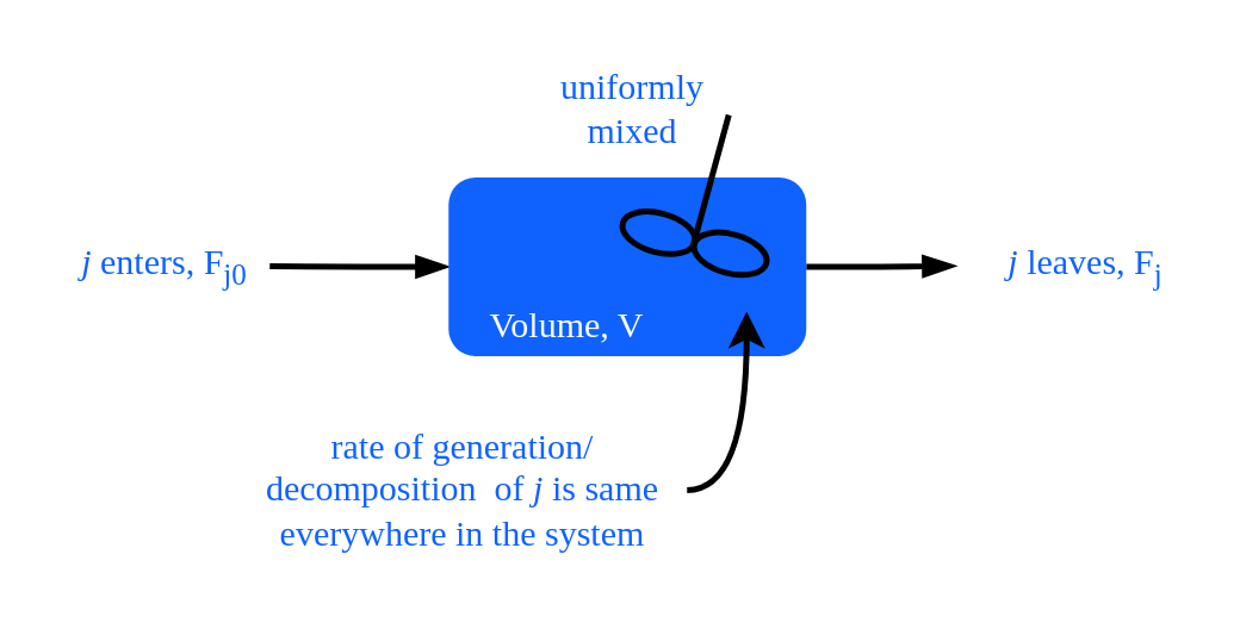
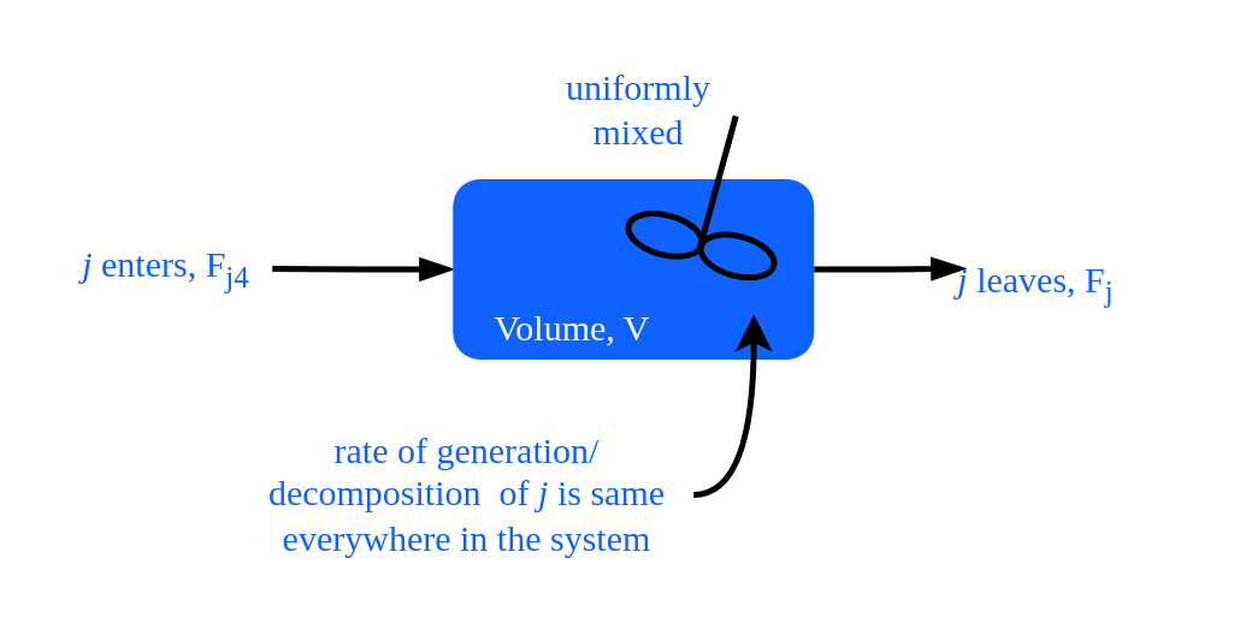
  <mxCell id="0" />
  <mxCell id="1" parent="0" />
  <mxCell id="2" value="" style="group" vertex="1" connectable="0" parent="1"><mxGeometry x="20" y="20" width="373.5" height="169" as="geometry" /></mxCell>
  <mxCell id="3" style="edgeStyle=orthogonalEdgeStyle;rounded=0;orthogonalLoop=1;jettySize=auto;html=1;strokeWidth=2;endArrow=blockThin;endFill=1;exitX=1;exitY=0.5;exitDx=0;exitDy=0;" parent="2" source="6" edge="1"><mxGeometry relative="1" as="geometry"><mxPoint x="300" y="68.75" as="targetPoint" /><mxPoint x="250" y="68.75" as="sourcePoint" /></mxGeometry></mxCell>
  <mxCell id="4" style="edgeStyle=orthogonalEdgeStyle;rounded=0;orthogonalLoop=1;jettySize=auto;html=1;startArrow=blockThin;startFill=1;endArrow=none;endFill=0;strokeWidth=2;exitX=0;exitY=0.5;exitDx=0;exitDy=0;" parent="2" source="6" edge="1"><mxGeometry relative="1" as="geometry"><mxPoint x="70" y="68.8" as="targetPoint" /><mxPoint x="130" y="68.8" as="sourcePoint" /></mxGeometry></mxCell>
- <mxCell id="5" value="&lt;i&gt;j&amp;nbsp;&lt;/i&gt;enters, F&lt;sub&gt;j0&lt;/sub&gt;" style="text;html=1;align=center;verticalAlign=middle;whiteSpace=wrap;rounded=0;fontFamily=IBM Plex sans;fillColor=none;fontColor=#0F62FE;labelBackgroundColor=none;" parent="2" vertex="1"><mxGeometry y="54" width="70" height="30" as="geometry" /></mxCell>
+ <mxCell id="5" value="&lt;i&gt;j&amp;nbsp;&lt;/i&gt;enters, F&lt;sub&gt;j4&lt;/sub&gt;" style="text;html=1;align=center;verticalAlign=middle;whiteSpace=wrap;rounded=0;fontFamily=IBM Plex sans;fillColor=none;fontColor=#0F62FE;labelBackgroundColor=none;" parent="2" vertex="1"><mxGeometry y="54" width="70" height="30" as="geometry" /></mxCell>
  <mxCell id="6" value="" style="rounded=1;whiteSpace=wrap;html=1;align=center;verticalAlign=middle;fontFamily=IBM Plex sans;fontSize=12;fontColor=#FFFFFF;labelBackgroundColor=none;fillColor=#0F62FE;gradientColor=none;strokeWidth=2;strokeColor=none;" vertex="1" parent="2"><mxGeometry x="130" y="39" width="120" height="60" as="geometry" /></mxCell>
- <mxCell id="7" value="&lt;i&gt;j&lt;/i&gt; leaves, F&lt;sub&gt;j&lt;/sub&gt;" style="text;html=1;align=center;verticalAlign=middle;whiteSpace=wrap;rounded=0;fontFamily=IBM Plex sans;fontSize=12;fontColor=#0F62FE;labelBackgroundColor=none;" vertex="1" parent="2"><mxGeometry x="313.5" y="54" width="60" height="30" as="geometry" /></mxCell>
+ <mxCell id="7" value="&lt;i&gt;j&lt;/i&gt; leaves, F&lt;sub&gt;j&lt;/sub&gt;" style="text;html=1;align=center;verticalAlign=middle;whiteSpace=wrap;rounded=0;fontFamily=IBM Plex sans;fontSize=12;fontColor=#0F62FE;labelBackgroundColor=none;" vertex="1" parent="2"><mxGeometry x="293.5" y="59" width="60" height="30" as="geometry" /></mxCell>
  <mxCell id="8" value="rate of generation/ decomposition&amp;nbsp; of&amp;nbsp;&lt;i&gt;j&lt;/i&gt;&amp;nbsp;is same everywhere in the system" style="text;html=1;align=center;verticalAlign=middle;whiteSpace=wrap;rounded=0;fontFamily=IBM Plex sans;fillColor=none;fontColor=#0F62FE;labelBackgroundColor=none;" vertex="1" parent="2"><mxGeometry x="60" y="119" width="150" height="50" as="geometry" /></mxCell>
  <mxCell id="9" value="" style="curved=1;endArrow=classic;html=1;rounded=0;strokeColor=default;strokeWidth=2;align=center;verticalAlign=middle;fontFamily=IBM Plex sans;fontSize=12;fontColor=#388ECC;labelBackgroundColor=none;edgeStyle=orthogonalEdgeStyle;exitX=1;exitY=0.25;exitDx=0;exitDy=0;" edge="1" parent="2"><mxGeometry width="50" height="50" relative="1" as="geometry"><mxPoint x="210" y="144" as="sourcePoint" /><mxPoint x="230" y="84" as="targetPoint" /><Array as="points"><mxPoint x="230" y="144" /></Array></mxGeometry></mxCell>
  <mxCell id="10" value="&lt;font color=&quot;#ffffff&quot;&gt;Volume, V&lt;/font&gt;" style="text;html=1;align=center;verticalAlign=middle;whiteSpace=wrap;rounded=0;fontFamily=IBM Plex sans;fontSize=12;labelBackgroundColor=none;fontColor=#0F62FE;" vertex="1" parent="2"><mxGeometry x="140" y="79" width="60" height="20" as="geometry" /></mxCell>
  <mxCell id="11" value="" style="group;rotation=60;" vertex="1" connectable="0" parent="2"><mxGeometry x="187" y="28" width="53.991" height="54.07" as="geometry" /></mxCell>
  <mxCell id="12" value="" style="ellipse;whiteSpace=wrap;html=1;rounded=0;align=center;verticalAlign=middle;fontFamily=IBM Plex sans;fontSize=12;fontColor=#388ECC;labelBackgroundColor=none;fillColor=none;gradientColor=none;strokeWidth=2;rotation=15;" vertex="1" parent="11"><mxGeometry x="1" y="23" width="25" height="13.158" as="geometry" /></mxCell>
  <mxCell id="13" value="" style="endArrow=none;html=1;rounded=0;strokeColor=default;strokeWidth=2;align=center;verticalAlign=middle;fontFamily=IBM Plex sans;fontSize=12;fontColor=#388ECC;labelBackgroundColor=none;" edge="1" parent="11"><mxGeometry width="50" height="50" relative="1" as="geometry"><mxPoint x="25" y="34" as="sourcePoint" /><mxPoint x="37" y="-10" as="targetPoint" /></mxGeometry></mxCell>
  <mxCell id="14" value="" style="ellipse;whiteSpace=wrap;html=1;rounded=0;align=center;verticalAlign=middle;fontFamily=IBM Plex sans;fontSize=12;fontColor=#388ECC;labelBackgroundColor=none;fillColor=none;gradientColor=none;strokeWidth=2;rotation=15;" vertex="1" parent="11"><mxGeometry x="25" y="30" width="25" height="13.158" as="geometry" /></mxCell>
  <mxCell id="15" value="uniformly mixed" style="text;html=1;align=center;verticalAlign=middle;whiteSpace=wrap;rounded=0;fontFamily=IBM Plex sans;fillColor=none;fontColor=#0F62FE;labelBackgroundColor=none;" vertex="1" parent="2"><mxGeometry x="165" width="54" height="32" as="geometry" /></mxCell>
